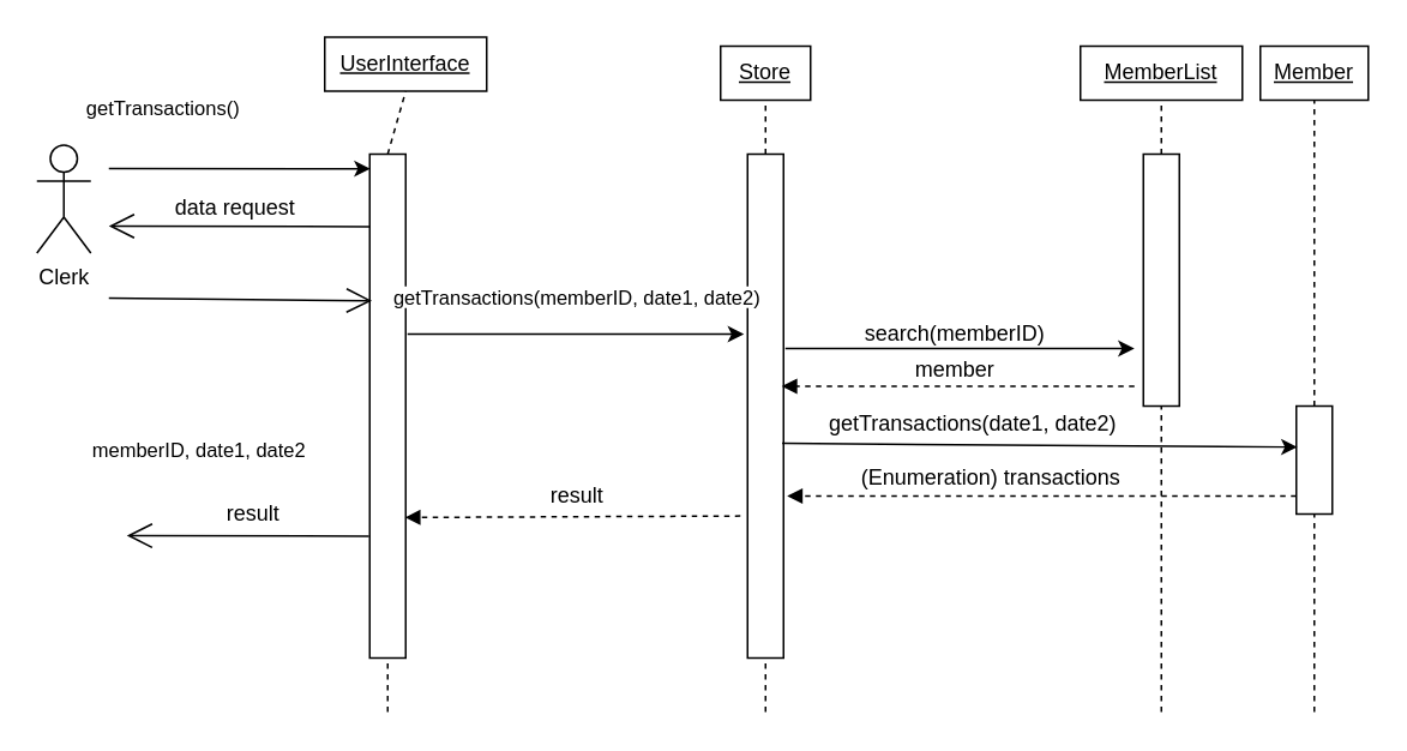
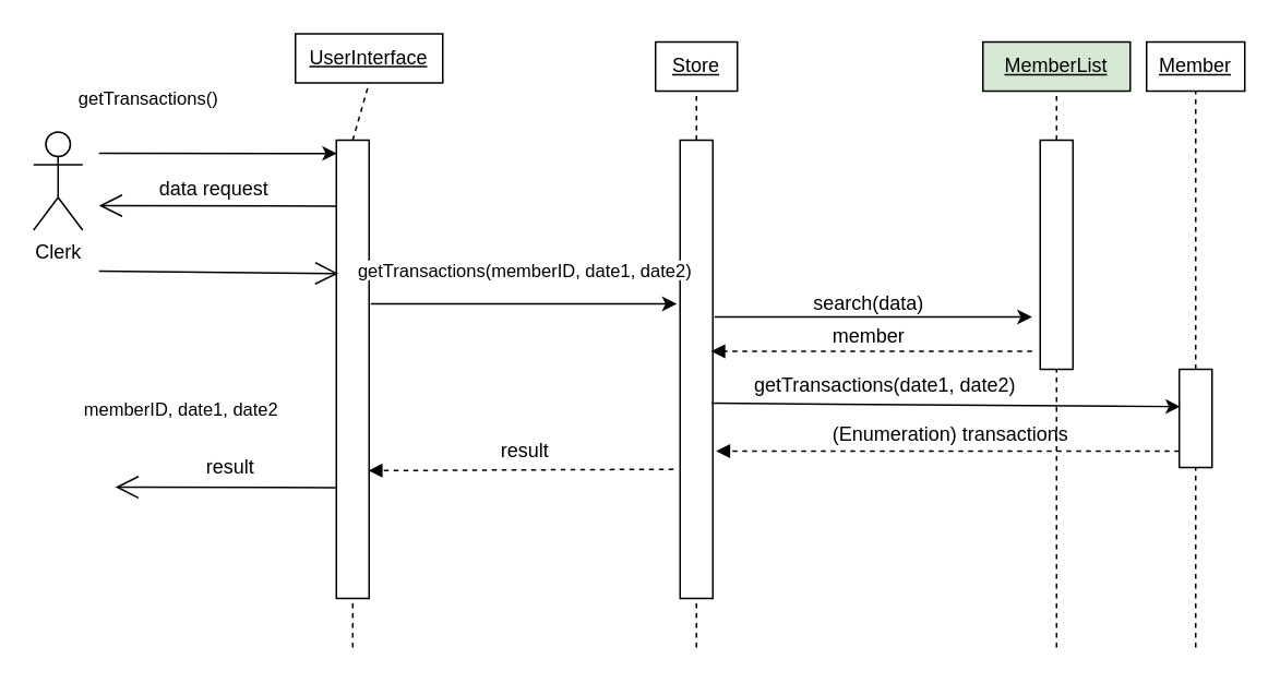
  <mxCell id="0" />
  <mxCell id="1" parent="0" />
  <mxCell id="2" value="&lt;u&gt;UserInterface&lt;/u&gt;" style="rounded=0;whiteSpace=wrap;html=1;" parent="1" vertex="1"><mxGeometry x="180" y="20" width="90" height="30" as="geometry" /></mxCell>
  <mxCell id="3" value="&lt;u&gt;Store&lt;/u&gt;" style="rounded=0;whiteSpace=wrap;html=1;" parent="1" vertex="1"><mxGeometry x="400" y="25" width="50" height="30" as="geometry" /></mxCell>
- <mxCell id="4" value="&lt;u&gt;MemberList&lt;/u&gt;" style="rounded=0;whiteSpace=wrap;html=1;" parent="1" vertex="1"><mxGeometry x="600" y="25" width="90" height="30" as="geometry" /></mxCell>
+ <mxCell id="4" value="&lt;u&gt;MemberList&lt;/u&gt;" style="rounded=0;whiteSpace=wrap;html=1;fillColor=#d5e8d4;" parent="1" vertex="1"><mxGeometry x="600" y="25" width="90" height="30" as="geometry" /></mxCell>
  <mxCell id="5" value="&lt;u&gt;Member&lt;/u&gt;" style="rounded=0;whiteSpace=wrap;html=1;" parent="1" vertex="1"><mxGeometry x="700" y="25" width="60" height="30" as="geometry" /></mxCell>
  <mxCell id="6" value="" style="rounded=0;whiteSpace=wrap;html=1;" parent="1" vertex="1"><mxGeometry x="205" y="85" width="20" height="280" as="geometry" /></mxCell>
  <mxCell id="7" value="" style="endArrow=none;dashed=1;html=1;entryX=0.5;entryY=1;entryDx=0;entryDy=0;exitX=0.5;exitY=0;exitDx=0;exitDy=0;" parent="1" source="6" target="2" edge="1"><mxGeometry width="50" height="50" relative="1" as="geometry"><mxPoint x="250" y="285" as="sourcePoint" /><mxPoint x="300" y="235" as="targetPoint" /></mxGeometry></mxCell>
  <mxCell id="8" value="" style="endArrow=none;dashed=1;html=1;entryX=0.5;entryY=1;entryDx=0;entryDy=0;" parent="1" target="6" edge="1"><mxGeometry width="50" height="50" relative="1" as="geometry"><mxPoint x="215" y="395" as="sourcePoint" /><mxPoint x="300" y="235" as="targetPoint" /></mxGeometry></mxCell>
  <mxCell id="9" value="Clerk" style="shape=umlActor;verticalLabelPosition=bottom;verticalAlign=top;html=1;outlineConnect=0;" parent="1" vertex="1"><mxGeometry x="20" y="80" width="30" height="60" as="geometry" /></mxCell>
  <mxCell id="10" value="&lt;span style=&quot;font-size: 11px ; background-color: rgb(255 , 255 , 255)&quot;&gt;memberID, date1, date2&lt;/span&gt;" style="text;html=1;align=center;verticalAlign=middle;resizable=0;points=[];autosize=1;" parent="1" vertex="1"><mxGeometry x="45" y="240" width="130" height="20" as="geometry" /></mxCell>
  <mxCell id="11" value="" style="endArrow=open;endFill=1;endSize=12;html=1;entryX=0.06;entryY=0.291;entryDx=0;entryDy=0;entryPerimeter=0;" parent="1" target="6" edge="1"><mxGeometry width="160" relative="1" as="geometry"><mxPoint x="60" y="165" as="sourcePoint" /><mxPoint x="140" y="135" as="targetPoint" /></mxGeometry></mxCell>
  <mxCell id="12" value="" style="rounded=0;whiteSpace=wrap;html=1;" parent="1" vertex="1"><mxGeometry x="415" y="85" width="20" height="280" as="geometry" /></mxCell>
  <mxCell id="13" value="" style="endArrow=none;dashed=1;html=1;entryX=0.5;entryY=1;entryDx=0;entryDy=0;exitX=0.5;exitY=0;exitDx=0;exitDy=0;" parent="1" source="12" edge="1"><mxGeometry width="50" height="50" relative="1" as="geometry"><mxPoint x="460" y="285" as="sourcePoint" /><mxPoint x="425" y="55" as="targetPoint" /></mxGeometry></mxCell>
  <mxCell id="14" value="" style="endArrow=none;dashed=1;html=1;entryX=0.5;entryY=1;entryDx=0;entryDy=0;" parent="1" target="12" edge="1"><mxGeometry width="50" height="50" relative="1" as="geometry"><mxPoint x="425" y="395" as="sourcePoint" /><mxPoint x="510" y="235" as="targetPoint" /></mxGeometry></mxCell>
  <mxCell id="15" value="" style="endArrow=classic;html=1;" parent="1" edge="1"><mxGeometry width="50" height="50" relative="1" as="geometry"><mxPoint x="226" y="185" as="sourcePoint" /><mxPoint x="413" y="185" as="targetPoint" /></mxGeometry></mxCell>
  <mxCell id="16" value="&lt;span style=&quot;font-size: 11px ; background-color: rgb(255 , 255 , 255)&quot;&gt;getTransactions(&lt;/span&gt;&lt;span style=&quot;font-size: 11px ; background-color: rgb(255 , 255 , 255)&quot;&gt;memberID, date1, date2&lt;/span&gt;&lt;span style=&quot;font-size: 11px ; background-color: rgb(255 , 255 , 255)&quot;&gt;)&lt;/span&gt;" style="text;html=1;align=center;verticalAlign=middle;resizable=0;points=[];autosize=1;" parent="1" vertex="1"><mxGeometry x="210" y="155" width="220" height="20" as="geometry" /></mxCell>
  <mxCell id="17" value="" style="rounded=0;whiteSpace=wrap;html=1;" parent="1" vertex="1"><mxGeometry x="635" y="85" width="20" height="140" as="geometry" /></mxCell>
  <mxCell id="18" value="" style="endArrow=none;dashed=1;html=1;entryX=0.5;entryY=1;entryDx=0;entryDy=0;exitX=0.5;exitY=0;exitDx=0;exitDy=0;" parent="1" source="17" edge="1"><mxGeometry width="50" height="50" relative="1" as="geometry"><mxPoint x="680" y="285" as="sourcePoint" /><mxPoint x="645" y="55" as="targetPoint" /></mxGeometry></mxCell>
  <mxCell id="19" value="" style="endArrow=none;dashed=1;html=1;entryX=0.5;entryY=1;entryDx=0;entryDy=0;" parent="1" target="17" edge="1"><mxGeometry width="50" height="50" relative="1" as="geometry"><mxPoint x="645" y="395" as="sourcePoint" /><mxPoint x="730" y="235" as="targetPoint" /></mxGeometry></mxCell>
  <mxCell id="20" value="" style="rounded=0;whiteSpace=wrap;html=1;" parent="1" vertex="1"><mxGeometry x="720" y="225" width="20" height="60" as="geometry" /></mxCell>
  <mxCell id="21" value="" style="endArrow=none;dashed=1;html=1;entryX=0.5;entryY=1;entryDx=0;entryDy=0;exitX=0.5;exitY=0;exitDx=0;exitDy=0;" parent="1" source="20" edge="1"><mxGeometry width="50" height="50" relative="1" as="geometry"><mxPoint x="765" y="285" as="sourcePoint" /><mxPoint x="730" y="55" as="targetPoint" /></mxGeometry></mxCell>
  <mxCell id="22" value="" style="endArrow=none;dashed=1;html=1;entryX=0.5;entryY=1;entryDx=0;entryDy=0;" parent="1" target="20" edge="1"><mxGeometry width="50" height="50" relative="1" as="geometry"><mxPoint x="730" y="395" as="sourcePoint" /><mxPoint x="815" y="235" as="targetPoint" /></mxGeometry></mxCell>
  <mxCell id="23" value="" style="endArrow=classic;html=1;" parent="1" edge="1"><mxGeometry width="50" height="50" relative="1" as="geometry"><mxPoint x="436" y="193" as="sourcePoint" /><mxPoint x="630" y="193" as="targetPoint" /></mxGeometry></mxCell>
- <mxCell id="24" value="search(memberID)" style="text;html=1;align=center;verticalAlign=middle;resizable=0;points=[];autosize=1;" parent="1" vertex="1"><mxGeometry x="470" y="175" width="120" height="20" as="geometry" /></mxCell>
+ <mxCell id="24" value="search(data)" style="text;html=1;align=center;verticalAlign=middle;resizable=0;points=[];autosize=1;" parent="1" vertex="1"><mxGeometry x="470" y="175" width="120" height="20" as="geometry" /></mxCell>
  <mxCell id="25" value="" style="endArrow=classic;html=1;exitX=0.96;exitY=0.574;exitDx=0;exitDy=0;exitPerimeter=0;entryX=0.03;entryY=0.38;entryDx=0;entryDy=0;entryPerimeter=0;" parent="1" source="12" target="20" edge="1"><mxGeometry width="50" height="50" relative="1" as="geometry"><mxPoint x="490" y="225" as="sourcePoint" /><mxPoint x="710" y="246" as="targetPoint" /></mxGeometry></mxCell>
  <mxCell id="26" value="getTransactions(date1, date2)" style="text;html=1;align=center;verticalAlign=middle;resizable=0;points=[];autosize=1;" parent="1" vertex="1"><mxGeometry x="450" y="225" width="180" height="20" as="geometry" /></mxCell>
  <mxCell id="27" value="" style="html=1;verticalAlign=bottom;labelBackgroundColor=none;endArrow=block;endFill=1;dashed=1;" parent="1" edge="1"><mxGeometry width="160" relative="1" as="geometry"><mxPoint x="630" y="214" as="sourcePoint" /><mxPoint x="434" y="214" as="targetPoint" /></mxGeometry></mxCell>
  <mxCell id="28" value="member" style="text;html=1;align=center;verticalAlign=middle;resizable=0;points=[];autosize=1;" parent="1" vertex="1"><mxGeometry x="500" y="195" width="60" height="20" as="geometry" /></mxCell>
  <mxCell id="29" value="" style="html=1;verticalAlign=bottom;labelBackgroundColor=none;endArrow=block;endFill=1;dashed=1;exitX=-0.2;exitY=0.611;exitDx=0;exitDy=0;exitPerimeter=0;entryX=0.98;entryY=0.614;entryDx=0;entryDy=0;entryPerimeter=0;" parent="1" edge="1"><mxGeometry width="160" relative="1" as="geometry"><mxPoint x="411" y="286.08" as="sourcePoint" /><mxPoint x="224.6" y="286.92" as="targetPoint" /></mxGeometry></mxCell>
  <mxCell id="30" value="result" style="text;html=1;align=center;verticalAlign=middle;resizable=0;points=[];autosize=1;" parent="1" vertex="1"><mxGeometry x="295" y="265" width="50" height="20" as="geometry" /></mxCell>
  <mxCell id="31" value="" style="endArrow=open;endFill=1;endSize=12;html=1;exitX=-0.02;exitY=0.651;exitDx=0;exitDy=0;exitPerimeter=0;" parent="1" edge="1"><mxGeometry width="160" relative="1" as="geometry"><mxPoint x="204.6" y="297.28" as="sourcePoint" /><mxPoint x="70" y="297" as="targetPoint" /></mxGeometry></mxCell>
  <mxCell id="32" value="result" style="text;html=1;align=center;verticalAlign=middle;resizable=0;points=[];autosize=1;" parent="1" vertex="1"><mxGeometry x="115" y="275" width="50" height="20" as="geometry" /></mxCell>
  <mxCell id="33" value="" style="endArrow=open;endFill=1;endSize=12;html=1;exitX=-0.02;exitY=0.651;exitDx=0;exitDy=0;exitPerimeter=0;" parent="1" edge="1"><mxGeometry width="160" relative="1" as="geometry"><mxPoint x="205" y="125.28" as="sourcePoint" /><mxPoint x="60" y="125" as="targetPoint" /></mxGeometry></mxCell>
  <mxCell id="34" value="data request" style="text;html=1;align=center;verticalAlign=middle;resizable=0;points=[];autosize=1;" parent="1" vertex="1"><mxGeometry x="90" y="105" width="80" height="20" as="geometry" /></mxCell>
  <mxCell id="35" value="" style="endArrow=classic;html=1;entryX=0.02;entryY=0.029;entryDx=0;entryDy=0;entryPerimeter=0;" parent="1" target="6" edge="1"><mxGeometry width="50" height="50" relative="1" as="geometry"><mxPoint x="60" y="93" as="sourcePoint" /><mxPoint x="260" y="175" as="targetPoint" /></mxGeometry></mxCell>
  <mxCell id="36" value="&lt;span style=&quot;font-size: 11px ; background-color: rgb(255 , 255 , 255)&quot;&gt;getTransactions()&lt;/span&gt;" style="text;html=1;align=center;verticalAlign=middle;resizable=0;points=[];autosize=1;" parent="1" vertex="1"><mxGeometry x="40" y="50" width="100" height="20" as="geometry" /></mxCell>
  <mxCell id="37" value="" style="html=1;verticalAlign=bottom;labelBackgroundColor=none;endArrow=block;endFill=1;dashed=1;exitX=0;exitY=0.833;exitDx=0;exitDy=0;exitPerimeter=0;" parent="1" source="20" edge="1"><mxGeometry width="160" relative="1" as="geometry"><mxPoint x="720" y="265" as="sourcePoint" /><mxPoint x="437" y="275" as="targetPoint" /></mxGeometry></mxCell>
- <mxCell id="38" value="(Enumeration) transactions" style="text;html=1;align=center;verticalAlign=middle;resizable=0;points=[];autosize=1;" parent="1" vertex="1"><mxGeometry x="470" y="255" width="160" height="20" as="geometry" /></mxCell>
+ <mxCell id="38" value="(Enumeration) transactions" style="text;html=1;align=center;verticalAlign=middle;resizable=0;points=[];autosize=1;" parent="1" vertex="1"><mxGeometry x="500" y="255" width="160" height="20" as="geometry" /></mxCell>
